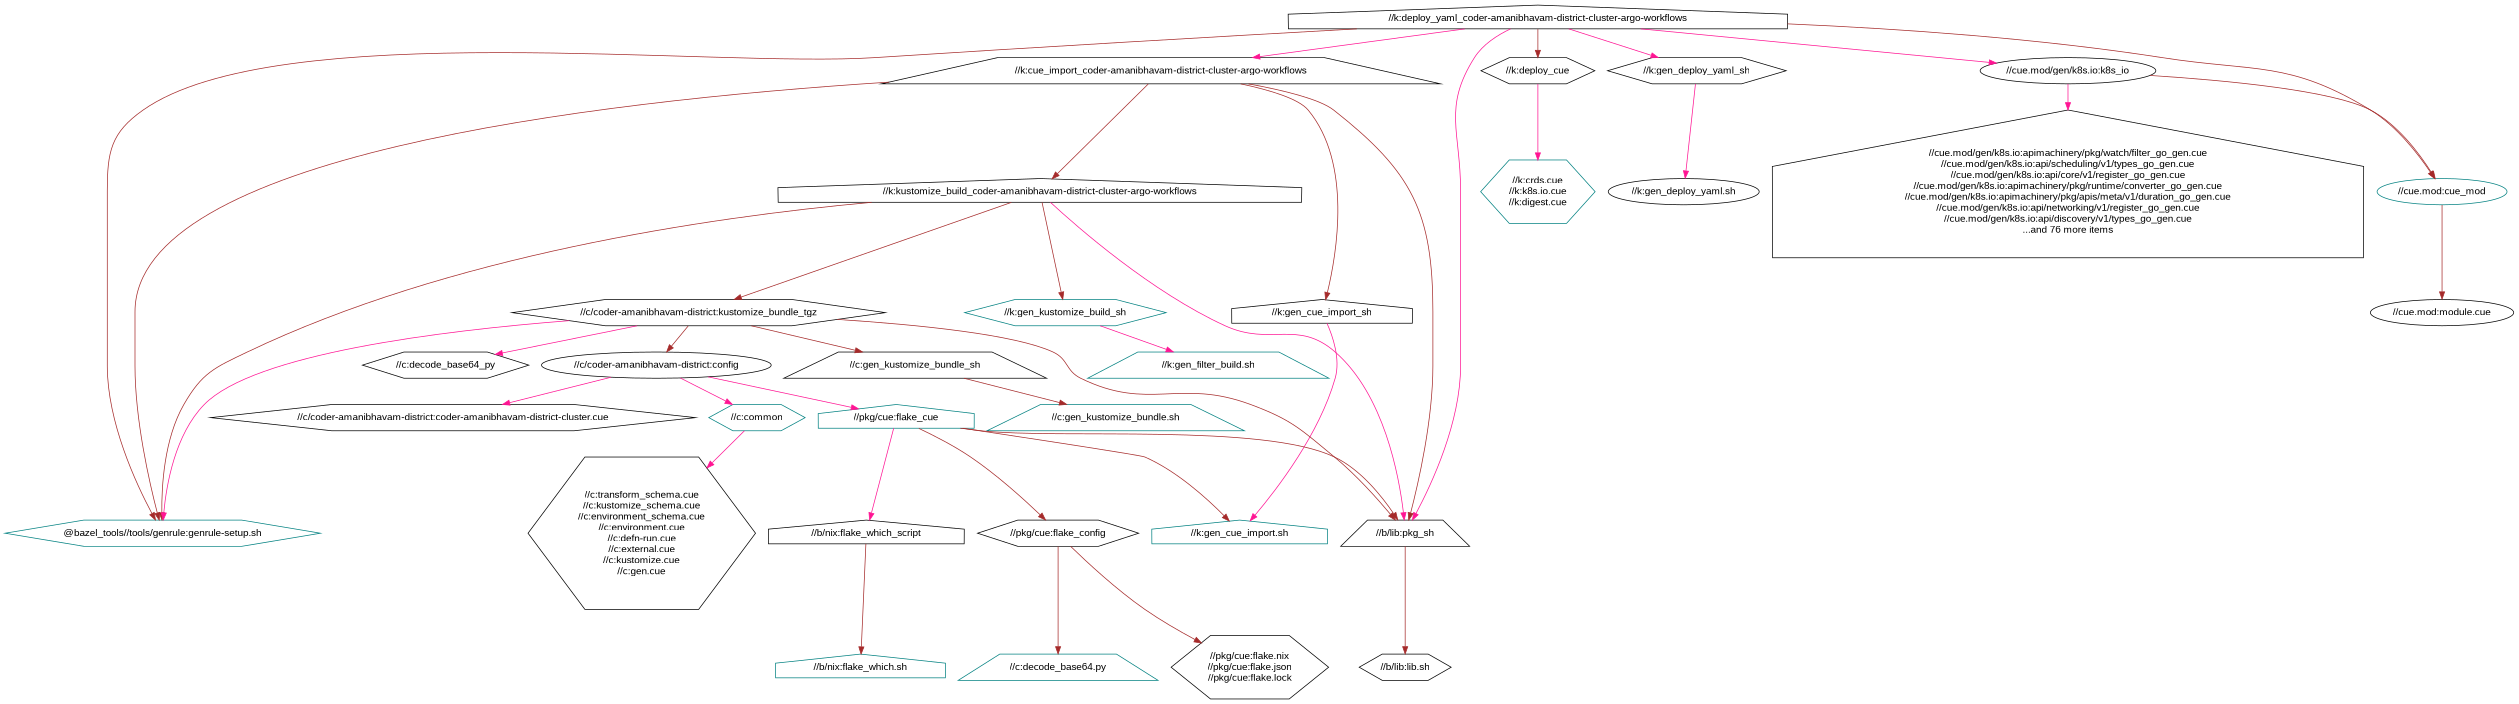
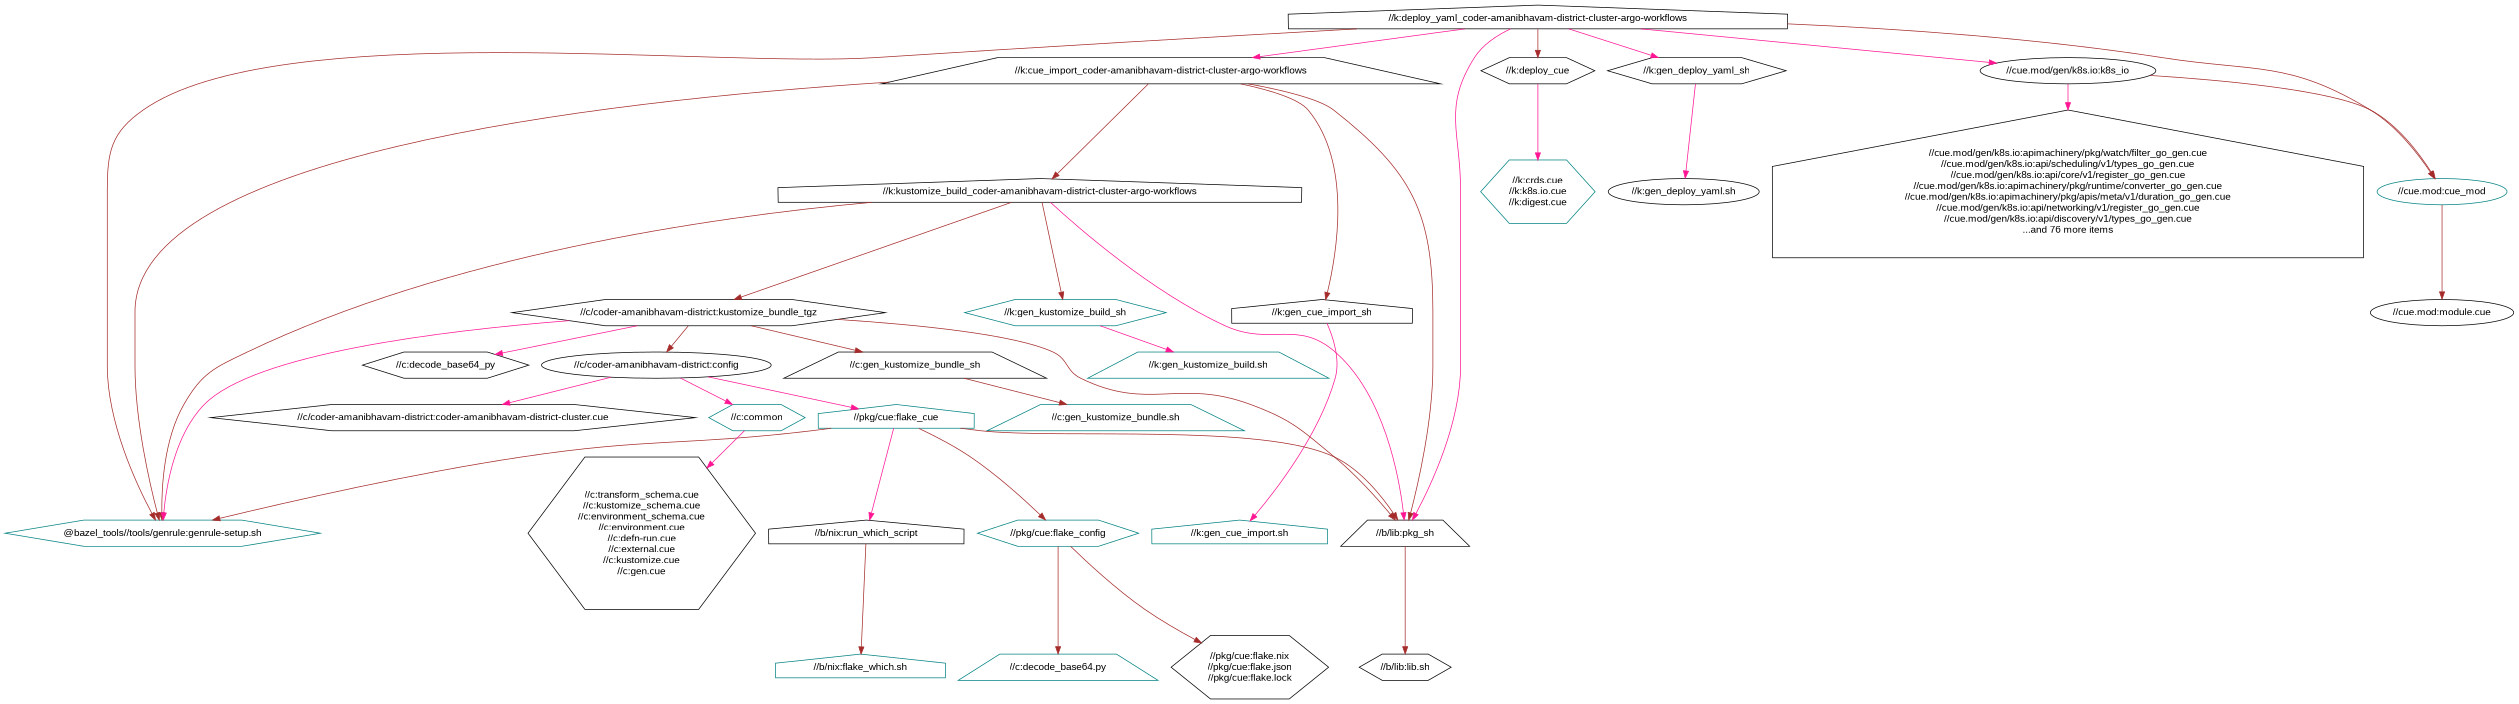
  digraph {
    fontname="Liberation Sans"
    node [color=black fontname="Liberation Sans" shape=hexagon]
    edge [color=brown fontname="Liberation Sans"]
    "//k:deploy_yaml_coder-amanibhavam-district-cluster-argo-workflows" [shape=house]
    "//k:cue_import_coder-amanibhavam-district-cluster-argo-workflows" [shape=trapezium]
    "//k:deploy_cue"
    "//k:gen_deploy_yaml_sh"
    "//cue.mod:cue_mod" [color=teal shape=ellipse]
    "//cue.mod/gen/k8s.io:k8s_io" [shape=ellipse]
    n7 [label="//b/lib:pkg_sh" shape=trapezium]
    "@bazel_tools//tools/genrule:genrule-setup.sh" [color=teal]
    "//k:kustomize_build_coder-amanibhavam-district-cluster-argo-workflows" [shape=house]
    "//k:gen_cue_import_sh" [shape=house]
    "//k:crds.cue\n//k:k8s.io.cue\n//k:digest.cue" [color=teal]
    "//k:gen_deploy_yaml.sh" [shape=ellipse]
    "//cue.mod:module.cue" [shape=ellipse]
    "//cue.mod/gen/k8s.io:apimachinery/pkg/watch/filter_go_gen.cue\n//cue.mod/gen/k8s.io:api/scheduling/v1/types_go_gen.cue\n//cue.mod/gen/k8s.io:api/core/v1/register_go_gen.cue\n//cue.mod/gen/k8s.io:apimachinery/pkg/runtime/converter_go_gen.cue\n//cue.mod/gen/k8s.io:apimachinery/pkg/apis/meta/v1/duration_go_gen.cue\n//cue.mod/gen/k8s.io:api/networking/v1/register_go_gen.cue\n//cue.mod/gen/k8s.io:api/discovery/v1/types_go_gen.cue\n...and 76 more items" [shape=house]
    "//b/lib:lib.sh"
    "//k:gen_kustomize_build_sh" [color=teal]
    "//c/coder-amanibhavam-district:kustomize_bundle_tgz"
    "//k:gen_cue_import.sh" [color=teal shape=house]
-   "//k:gen_kustomize_build.sh" [color=teal shape=trapezium label="//k:gen_filter_build.sh"]
+   "//k:gen_kustomize_build.sh" [color=teal shape=trapezium]
    "//c/coder-amanibhavam-district:config" [shape=ellipse]
    "//c:gen_kustomize_bundle_sh" [shape=trapezium]
    "//c:decode_base64_py"
    "//pkg/cue:flake_cue" [color=teal shape=house]
    "//c/coder-amanibhavam-district:coder-amanibhavam-district-cluster.cue"
    "//c:common" [color=teal]
    "//c:gen_kustomize_bundle.sh" [color=teal shape=trapezium]
-   "//pkg/cue:flake_config"
-   "//b/nix:flake_which_script" [shape=house]
+   "//pkg/cue:flake_config" [color=teal]
+   "//b/nix:flake_which_script" [shape=house label="//b/nix:run_which_script"]
    "//c:transform_schema.cue\n//c:kustomize_schema.cue\n//c:environment_schema.cue\n//c:environment.cue\n//c:defn-run.cue\n//c:external.cue\n//c:kustomize.cue\n//c:gen.cue"
    "//c:decode_base64.py" [color=teal shape=trapezium]
    "//pkg/cue:flake.nix\n//pkg/cue:flake.json\n//pkg/cue:flake.lock"
    "//b/nix:flake_which.sh" [color=teal shape=house]
    "//k:deploy_yaml_coder-amanibhavam-district-cluster-argo-workflows" -> "//k:cue_import_coder-amanibhavam-district-cluster-argo-workflows" [color=deeppink]
    "//k:deploy_yaml_coder-amanibhavam-district-cluster-argo-workflows" -> "//k:deploy_cue"
    "//k:deploy_yaml_coder-amanibhavam-district-cluster-argo-workflows" -> "//k:gen_deploy_yaml_sh" [color=deeppink]
    "//k:deploy_yaml_coder-amanibhavam-district-cluster-argo-workflows" -> "//cue.mod:cue_mod"
    "//k:deploy_yaml_coder-amanibhavam-district-cluster-argo-workflows" -> "//cue.mod/gen/k8s.io:k8s_io" [color=deeppink]
    "//k:deploy_yaml_coder-amanibhavam-district-cluster-argo-workflows" -> n7 [color=deeppink]
    "//k:deploy_yaml_coder-amanibhavam-district-cluster-argo-workflows" -> "@bazel_tools//tools/genrule:genrule-setup.sh"
    "//k:cue_import_coder-amanibhavam-district-cluster-argo-workflows" -> n7
    "//k:cue_import_coder-amanibhavam-district-cluster-argo-workflows" -> "@bazel_tools//tools/genrule:genrule-setup.sh"
    "//k:cue_import_coder-amanibhavam-district-cluster-argo-workflows" -> "//k:kustomize_build_coder-amanibhavam-district-cluster-argo-workflows"
    "//k:cue_import_coder-amanibhavam-district-cluster-argo-workflows" -> "//k:gen_cue_import_sh"
    "//k:deploy_cue" -> "//k:crds.cue\n//k:k8s.io.cue\n//k:digest.cue" [color=deeppink]
    "//k:gen_deploy_yaml_sh" -> "//k:gen_deploy_yaml.sh" [color=deeppink]
    "//cue.mod:cue_mod" -> "//cue.mod:module.cue"
    "//cue.mod/gen/k8s.io:k8s_io" -> "//cue.mod:cue_mod"
    "//cue.mod/gen/k8s.io:k8s_io" -> "//cue.mod/gen/k8s.io:apimachinery/pkg/watch/filter_go_gen.cue\n//cue.mod/gen/k8s.io:api/scheduling/v1/types_go_gen.cue\n//cue.mod/gen/k8s.io:api/core/v1/register_go_gen.cue\n//cue.mod/gen/k8s.io:apimachinery/pkg/runtime/converter_go_gen.cue\n//cue.mod/gen/k8s.io:apimachinery/pkg/apis/meta/v1/duration_go_gen.cue\n//cue.mod/gen/k8s.io:api/networking/v1/register_go_gen.cue\n//cue.mod/gen/k8s.io:api/discovery/v1/types_go_gen.cue\n...and 76 more items" [color=deeppink]
    n7 -> "//b/lib:lib.sh"
    "//k:kustomize_build_coder-amanibhavam-district-cluster-argo-workflows" -> n7 [color=deeppink]
    "//k:kustomize_build_coder-amanibhavam-district-cluster-argo-workflows" -> "@bazel_tools//tools/genrule:genrule-setup.sh"
    "//k:kustomize_build_coder-amanibhavam-district-cluster-argo-workflows" -> "//k:gen_kustomize_build_sh"
    "//k:kustomize_build_coder-amanibhavam-district-cluster-argo-workflows" -> "//c/coder-amanibhavam-district:kustomize_bundle_tgz"
    "//k:gen_cue_import_sh" -> "//k:gen_cue_import.sh" [color=deeppink]
    "//k:gen_kustomize_build_sh" -> "//k:gen_kustomize_build.sh" [color=deeppink]
    "//c/coder-amanibhavam-district:kustomize_bundle_tgz" -> n7
    "//c/coder-amanibhavam-district:kustomize_bundle_tgz" -> "@bazel_tools//tools/genrule:genrule-setup.sh" [color=deeppink]
    "//c/coder-amanibhavam-district:kustomize_bundle_tgz" -> "//c/coder-amanibhavam-district:config"
    "//c/coder-amanibhavam-district:kustomize_bundle_tgz" -> "//c:gen_kustomize_bundle_sh"
    "//c/coder-amanibhavam-district:kustomize_bundle_tgz" -> "//c:decode_base64_py" [color=deeppink]
    "//c/coder-amanibhavam-district:config" -> "//pkg/cue:flake_cue" [color=deeppink]
    "//c/coder-amanibhavam-district:config" -> "//c/coder-amanibhavam-district:coder-amanibhavam-district-cluster.cue" [color=deeppink]
    "//c/coder-amanibhavam-district:config" -> "//c:common" [color=deeppink]
    "//c:gen_kustomize_bundle_sh" -> "//c:gen_kustomize_bundle.sh"
    "//pkg/cue:flake_cue" -> n7
-   "//pkg/cue:flake_cue" -> "//k:gen_cue_import.sh"
+   "//pkg/cue:flake_cue" -> "@bazel_tools//tools/genrule:genrule-setup.sh"
    "//pkg/cue:flake_cue" -> "//pkg/cue:flake_config"
    "//pkg/cue:flake_cue" -> "//b/nix:flake_which_script" [color=deeppink]
    "//c:common" -> "//c:transform_schema.cue\n//c:kustomize_schema.cue\n//c:environment_schema.cue\n//c:environment.cue\n//c:defn-run.cue\n//c:external.cue\n//c:kustomize.cue\n//c:gen.cue" [color=deeppink]
    "//pkg/cue:flake_config" -> "//c:decode_base64.py"
    "//pkg/cue:flake_config" -> "//pkg/cue:flake.nix\n//pkg/cue:flake.json\n//pkg/cue:flake.lock"
    "//b/nix:flake_which_script" -> "//b/nix:flake_which.sh"
  }
